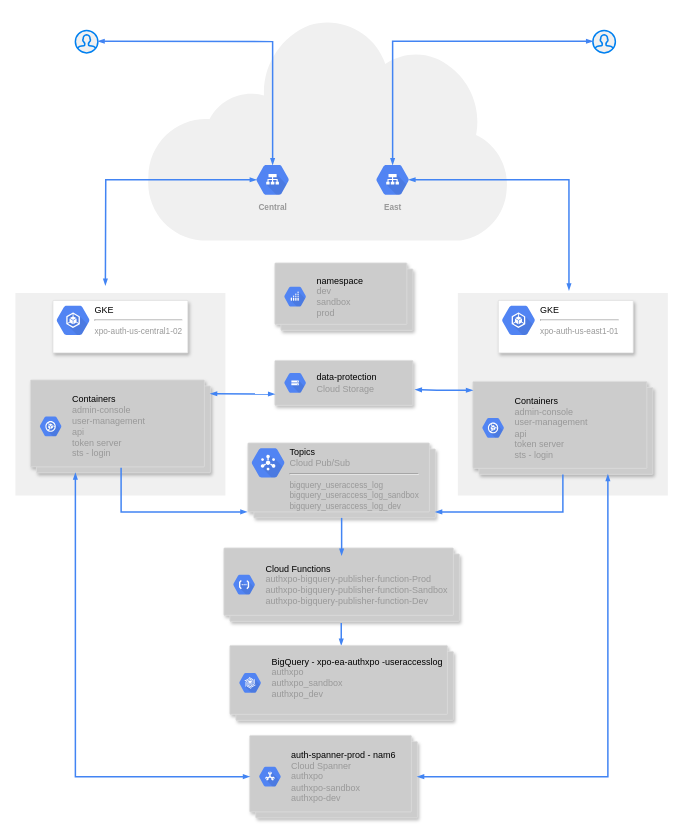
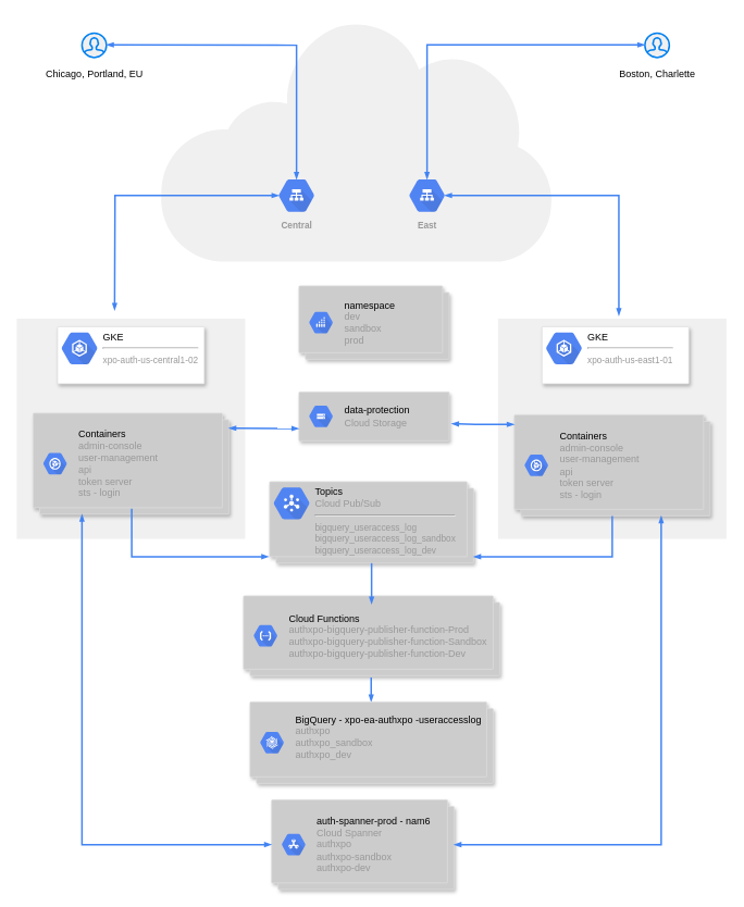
  <mxCell id="0" />
  <mxCell id="1" parent="0" />
  <mxCell id="2" value="" style="aspect=fixed;pointerEvents=1;shadow=0;dashed=0;html=1;strokeColor=none;labelPosition=center;verticalLabelPosition=bottom;verticalAlign=top;align=center;shape=mxgraph.mscae.enterprise.internet;fillColor=#F0F0F0;" vertex="1" parent="1"><mxGeometry x="194" width="483.87" height="300" as="geometry" y="20" /></mxCell>
  <mxCell id="3" value="" style="html=1;verticalLabelPosition=bottom;align=center;labelBackgroundColor=#ffffff;verticalAlign=top;strokeWidth=2;strokeColor=#0080F0;shadow=0;dashed=0;shape=mxgraph.ios7.icons.user;fillColor=#F0F0F0;" vertex="1" parent="1"><mxGeometry x="100" y="40" width="30" height="30" as="geometry" /></mxCell>
+ <mxCell id="4" value="Chicago, Portland, EU" style="text;html=1;align=center;verticalAlign=middle;resizable=0;points=[];autosize=1;" vertex="1" parent="1"><mxGeometry x="50" y="80" width="130" height="20" as="geometry" /></mxCell>
  <mxCell id="5" value="" style="html=1;verticalLabelPosition=bottom;align=center;labelBackgroundColor=#ffffff;verticalAlign=top;strokeWidth=2;strokeColor=#0080F0;shadow=0;dashed=0;shape=mxgraph.ios7.icons.user;fillColor=#F0F0F0;" vertex="1" parent="1"><mxGeometry x="790" y="40" width="30" height="30" as="geometry" /></mxCell>
+ <mxCell id="6" value="Boston, Charlette" style="text;html=1;align=center;verticalAlign=middle;resizable=0;points=[];autosize=1;" vertex="1" parent="1"><mxGeometry x="750" y="80" width="110" height="20" as="geometry" /></mxCell>
  <mxCell id="7" value="Central" style="html=1;fillColor=#5184F3;strokeColor=none;verticalAlign=top;labelPosition=center;verticalLabelPosition=bottom;align=center;spacingTop=-6;fontSize=11;fontStyle=1;fontColor=#999999;shape=mxgraph.gcp2.hexIcon;prIcon=cloud_load_balancing" vertex="1" parent="1"><mxGeometry x="330" y="210" width="66" height="58.5" as="geometry" /></mxCell>
  <mxCell id="8" value="East" style="html=1;fillColor=#5184F3;strokeColor=none;verticalAlign=top;labelPosition=center;verticalLabelPosition=bottom;align=center;spacingTop=-6;fontSize=11;fontStyle=1;fontColor=#999999;shape=mxgraph.gcp2.hexIcon;prIcon=cloud_load_balancing" vertex="1" parent="1"><mxGeometry x="490" y="210" width="66" height="58.5" as="geometry" /></mxCell>
  <mxCell id="9" value="" style="edgeStyle=orthogonalEdgeStyle;fontSize=12;html=1;endArrow=blockThin;endFill=1;rounded=0;strokeWidth=2;endSize=4;startSize=4;dashed=0;strokeColor=#4284F3;entryX=0.5;entryY=0.16;entryDx=0;entryDy=0;entryPerimeter=0;startArrow=blockThin;startFill=1;" edge="1" parent="1" target="7"><mxGeometry width="100" relative="1" as="geometry"><mxPoint x="130" y="54.5" as="sourcePoint" /><mxPoint x="324" y="220" as="targetPoint" /></mxGeometry></mxCell>
  <mxCell id="10" value="" style="edgeStyle=orthogonalEdgeStyle;fontSize=12;html=1;endArrow=blockThin;endFill=1;rounded=0;strokeWidth=2;endSize=4;startSize=4;dashed=0;strokeColor=#4284F3;exitX=0;exitY=0.483;exitDx=0;exitDy=0;exitPerimeter=0;entryX=0.5;entryY=0.16;entryDx=0;entryDy=0;entryPerimeter=0;startArrow=blockThin;startFill=1;" edge="1" parent="1" source="5" target="8"><mxGeometry width="100" relative="1" as="geometry"><mxPoint x="580" y="54.5" as="sourcePoint" /><mxPoint x="680" y="54.5" as="targetPoint" /></mxGeometry></mxCell>
  <mxCell id="11" value="" style="verticalLabelPosition=bottom;verticalAlign=top;html=1;shape=mxgraph.basic.rect;fillColor2=none;strokeWidth=1;size=20;indent=5;fillColor=#F0F0F0;strokeColor=none;" vertex="1" parent="1"><mxGeometry x="20" y="390" width="280" height="270" as="geometry" /></mxCell>
  <mxCell id="12" value="" style="verticalLabelPosition=bottom;verticalAlign=top;html=1;shape=mxgraph.basic.rect;fillColor2=none;strokeWidth=1;size=20;indent=5;fillColor=#F0F0F0;strokeColor=none;" vertex="1" parent="1"><mxGeometry x="610" y="390" width="280" height="270" as="geometry" /></mxCell>
  <mxCell id="13" value="" style="edgeStyle=orthogonalEdgeStyle;fontSize=12;html=1;endArrow=blockThin;endFill=1;rounded=0;strokeWidth=2;endSize=4;startSize=4;dashed=0;strokeColor=#4284F3;exitX=0.175;exitY=0.5;exitDx=0;exitDy=0;exitPerimeter=0;startArrow=blockThin;startFill=1;" edge="1" parent="1" source="7"><mxGeometry width="100" relative="1" as="geometry"><mxPoint x="40" y="280" as="sourcePoint" /><mxPoint x="140" y="380" as="targetPoint" /></mxGeometry></mxCell>
  <mxCell id="14" value="" style="edgeStyle=orthogonalEdgeStyle;fontSize=12;html=1;endArrow=blockThin;endFill=1;rounded=0;strokeWidth=2;endSize=4;startSize=4;dashed=0;strokeColor=#4284F3;exitX=0.825;exitY=0.5;exitDx=0;exitDy=0;exitPerimeter=0;entryX=0.529;entryY=-0.013;entryDx=0;entryDy=0;entryPerimeter=0;startArrow=blockThin;startFill=1;" edge="1" parent="1" source="8" target="12"><mxGeometry width="100" relative="1" as="geometry"><mxPoint x="700" y="240" as="sourcePoint" /><mxPoint x="800" y="240" as="targetPoint" /></mxGeometry></mxCell>
  <mxCell id="15" value="" style="strokeColor=#dddddd;shadow=1;strokeWidth=1;rounded=1;absoluteArcSize=1;arcSize=2;fillColor=#FFFFFF;" vertex="1" parent="1"><mxGeometry x="70" y="400" width="180" height="70" as="geometry" /></mxCell>
  <mxCell id="16" value="&lt;font color=&quot;#000000&quot;&gt;GKE&lt;/font&gt;&lt;br&gt;&lt;hr&gt;&lt;span style=&quot;font-size: 11px&quot;&gt;xpo-auth-us-central1-02&lt;/span&gt;" style="dashed=0;connectable=0;html=1;fillColor=#5184F3;strokeColor=none;shape=mxgraph.gcp2.container_engine;part=1;labelPosition=right;verticalLabelPosition=middle;align=left;verticalAlign=top;spacingLeft=5;fontColor=#999999;fontSize=12;spacingTop=-8;" vertex="1" parent="15"><mxGeometry width="44" height="39" relative="1" as="geometry"><mxPoint x="5" y="7" as="offset" /></mxGeometry></mxCell>
  <mxCell id="17" value="" style="strokeColor=#dddddd;shadow=1;strokeWidth=1;rounded=1;absoluteArcSize=1;arcSize=2;fillColor=#FFFFFF;" vertex="1" parent="1"><mxGeometry x="663.87" y="400" width="180" height="70" as="geometry" /></mxCell>
  <mxCell id="18" value="&lt;font color=&quot;#000000&quot;&gt;GKE&lt;/font&gt;&lt;br&gt;&lt;hr&gt;&lt;span style=&quot;font-size: 11px&quot;&gt;xpo-auth-us-east1-01&lt;/span&gt;" style="dashed=0;connectable=0;html=1;fillColor=#5184F3;strokeColor=none;shape=mxgraph.gcp2.container_engine;part=1;labelPosition=right;verticalLabelPosition=middle;align=left;verticalAlign=top;spacingLeft=5;fontColor=#999999;fontSize=12;spacingTop=-8;" vertex="1" parent="17"><mxGeometry width="44" height="39" relative="1" as="geometry"><mxPoint x="5" y="7" as="offset" /></mxGeometry></mxCell>
  <mxCell id="19" value="" style="shape=mxgraph.gcp2.doubleRect;strokeColor=#dddddd;shadow=1;strokeWidth=1;fillColor=#CCCCCC;" vertex="1" parent="1"><mxGeometry x="332.47" y="980" width="223.53" height="110" as="geometry" /></mxCell>
  <mxCell id="20" value="&lt;font color=&quot;#000000&quot;&gt;auth-spanner-prod - nam6&lt;/font&gt;&lt;br&gt;Cloud Spanner&lt;br&gt;authxpo&lt;br&gt;authxpo-sandbox&lt;br&gt;authxpo-dev" style="dashed=0;connectable=0;html=1;fillColor=#5184F3;strokeColor=none;shape=mxgraph.gcp2.hexIcon;prIcon=cloud_spanner;part=1;labelPosition=right;verticalLabelPosition=middle;align=left;verticalAlign=middle;spacingLeft=5;fontColor=#999999;fontSize=12;" vertex="1" parent="19"><mxGeometry y="0.5" width="44" height="39" relative="1" as="geometry"><mxPoint x="5" y="-19.5" as="offset" /></mxGeometry></mxCell>
  <mxCell id="21" value="" style="shape=mxgraph.gcp2.doubleRect;strokeColor=#dddddd;shadow=1;strokeWidth=1;fillColor=#CCCCCC;" vertex="1" parent="1"><mxGeometry x="40" y="506" width="240" height="124" as="geometry" /></mxCell>
  <mxCell id="22" value="&lt;font color=&quot;#000000&quot;&gt;Containers&lt;/font&gt;&lt;br&gt;admin-console&lt;br&gt;user-management&lt;br&gt;api&lt;br&gt;token server&lt;br&gt;sts - login" style="dashed=0;connectable=0;html=1;fillColor=#5184F3;strokeColor=none;shape=mxgraph.gcp2.hexIcon;prIcon=container_optimized_os;part=1;labelPosition=right;verticalLabelPosition=middle;align=left;verticalAlign=middle;spacingLeft=5;fontColor=#999999;fontSize=12;" vertex="1" parent="21"><mxGeometry y="0.5" width="44" height="39" relative="1" as="geometry"><mxPoint x="5" y="-19.5" as="offset" /></mxGeometry></mxCell>
  <mxCell id="23" value="" style="shape=mxgraph.gcp2.doubleRect;strokeColor=#dddddd;shadow=1;strokeWidth=1;fillColor=#CCCCCC;" vertex="1" parent="1"><mxGeometry x="630" y="508" width="240" height="124" as="geometry" /></mxCell>
  <mxCell id="24" value="&lt;font color=&quot;#000000&quot;&gt;Containers&lt;/font&gt;&lt;br&gt;admin-console&lt;br&gt;user-management&lt;br&gt;api&lt;br&gt;token server&lt;br&gt;sts - login" style="dashed=0;connectable=0;html=1;fillColor=#5184F3;strokeColor=none;shape=mxgraph.gcp2.hexIcon;prIcon=container_optimized_os;part=1;labelPosition=right;verticalLabelPosition=middle;align=left;verticalAlign=middle;spacingLeft=5;fontColor=#999999;fontSize=12;" vertex="1" parent="23"><mxGeometry y="0.5" width="44" height="39" relative="1" as="geometry"><mxPoint x="5" y="-19.5" as="offset" /></mxGeometry></mxCell>
  <mxCell id="25" value="" style="strokeColor=#dddddd;shadow=1;strokeWidth=1;rounded=1;absoluteArcSize=1;arcSize=2;fillColor=#CCCCCC;" vertex="1" parent="1"><mxGeometry x="366" y="480" width="184" height="60" as="geometry" /></mxCell>
  <mxCell id="26" value="&lt;font color=&quot;#000000&quot;&gt;data-protection&lt;/font&gt;&lt;br&gt;Cloud Storage" style="dashed=0;connectable=0;html=1;fillColor=#5184F3;strokeColor=none;shape=mxgraph.gcp2.hexIcon;prIcon=cloud_storage;part=1;labelPosition=right;verticalLabelPosition=middle;align=left;verticalAlign=middle;spacingLeft=5;fontColor=#999999;fontSize=12;" vertex="1" parent="25"><mxGeometry y="0.5" width="44" height="39" relative="1" as="geometry"><mxPoint x="5" y="-19.5" as="offset" /></mxGeometry></mxCell>
  <mxCell id="27" value="" style="shape=mxgraph.gcp2.doubleRect;strokeColor=#dddddd;shadow=1;strokeWidth=1;fillColor=#CCCCCC;" vertex="1" parent="1"><mxGeometry x="366" y="350" width="184" height="90" as="geometry" /></mxCell>
  <mxCell id="28" value="&lt;font color=&quot;#000000&quot;&gt;namespace&lt;/font&gt;&lt;br&gt;dev&lt;br&gt;sandbox&lt;br&gt;prod" style="dashed=0;connectable=0;html=1;fillColor=#5184F3;strokeColor=none;shape=mxgraph.gcp2.hexIcon;prIcon=api_monetization;part=1;labelPosition=right;verticalLabelPosition=middle;align=left;verticalAlign=middle;spacingLeft=5;fontColor=#999999;fontSize=12;" vertex="1" parent="27"><mxGeometry y="0.5" width="44" height="39" relative="1" as="geometry"><mxPoint x="5" y="-19.5" as="offset" /></mxGeometry></mxCell>
  <mxCell id="29" value="" style="shape=mxgraph.gcp2.doubleRect;strokeColor=#dddddd;shadow=1;strokeWidth=1;fillColor=#CCCCCC;" vertex="1" parent="1"><mxGeometry x="330" y="590" width="250" height="100" as="geometry" /></mxCell>
  <mxCell id="30" value="&lt;font color=&quot;#000000&quot;&gt;Topics&lt;/font&gt;&lt;br&gt;Cloud Pub/Sub&lt;hr&gt;&lt;span style=&quot;font-size: 11px&quot;&gt;bigquery_useraccess_log&lt;br&gt;&lt;/span&gt;&lt;span style=&quot;font-size: 11px&quot;&gt;bigquery_useraccess_log_sandbox&lt;br&gt;&lt;/span&gt;&lt;span style=&quot;font-size: 11px&quot;&gt;bigquery_useraccess_log_dev&lt;/span&gt;" style="dashed=0;connectable=0;html=1;fillColor=#5184F3;strokeColor=none;shape=mxgraph.gcp2.cloud_pubsub;part=1;labelPosition=right;verticalLabelPosition=middle;align=left;verticalAlign=top;spacingLeft=5;fontColor=#999999;fontSize=12;spacingTop=-8;" vertex="1" parent="29"><mxGeometry width="44" height="39" relative="1" as="geometry"><mxPoint x="5" y="7" as="offset" /></mxGeometry></mxCell>
  <mxCell id="31" value="" style="shape=mxgraph.gcp2.doubleRect;strokeColor=#dddddd;shadow=1;strokeWidth=1;fillColor=#CCCCCC;" vertex="1" parent="1"><mxGeometry x="298" y="730" width="314" height="98" as="geometry" /></mxCell>
  <mxCell id="32" value="&lt;font color=&quot;#000000&quot;&gt;Cloud Functions&lt;br&gt;&lt;/font&gt;authxpo-bigquery-publisher-function-Prod&lt;br&gt;authxpo-bigquery-publisher-function-Sandbox&lt;br&gt;authxpo-bigquery-publisher-function-Dev" style="dashed=0;connectable=0;html=1;fillColor=#5184F3;strokeColor=none;shape=mxgraph.gcp2.hexIcon;prIcon=cloud_functions;part=1;labelPosition=right;verticalLabelPosition=middle;align=left;verticalAlign=middle;spacingLeft=5;fontColor=#999999;fontSize=12;" vertex="1" parent="31"><mxGeometry y="0.5" width="44" height="39" relative="1" as="geometry"><mxPoint x="5" y="-19.5" as="offset" /></mxGeometry></mxCell>
  <mxCell id="33" value="" style="edgeStyle=orthogonalEdgeStyle;fontSize=12;html=1;endArrow=blockThin;endFill=1;rounded=0;strokeWidth=2;endSize=4;startSize=4;dashed=0;strokeColor=#4284F3;entryX=0;entryY=0.75;entryDx=0;entryDy=0;startArrow=blockThin;startFill=1;" edge="1" parent="1" target="25"><mxGeometry width="100" relative="1" as="geometry"><mxPoint x="280" y="524.5" as="sourcePoint" /><mxPoint x="340" y="525" as="targetPoint" /><Array as="points" /></mxGeometry></mxCell>
  <mxCell id="34" value="" style="edgeStyle=orthogonalEdgeStyle;fontSize=12;html=1;endArrow=blockThin;endFill=1;rounded=0;strokeWidth=2;endSize=4;startSize=4;dashed=0;strokeColor=#4284F3;exitX=0.071;exitY=0.481;exitDx=0;exitDy=0;exitPerimeter=0;startArrow=blockThin;startFill=1;" edge="1" parent="1" source="12"><mxGeometry width="100" relative="1" as="geometry"><mxPoint x="410" y="710" as="sourcePoint" /><mxPoint x="553" y="519" as="targetPoint" /><Array as="points"><mxPoint x="582" y="520" /></Array></mxGeometry></mxCell>
  <mxCell id="35" value="" style="edgeStyle=orthogonalEdgeStyle;fontSize=12;html=1;endArrow=blockThin;endFill=1;rounded=0;strokeWidth=2;endSize=4;startSize=4;dashed=0;strokeColor=#4284F3;exitX=0.504;exitY=0.944;exitDx=0;exitDy=0;exitPerimeter=0;entryX=-0.004;entryY=0.92;entryDx=0;entryDy=0;entryPerimeter=0;" edge="1" parent="1" source="21" target="29"><mxGeometry width="100" relative="1" as="geometry"><mxPoint x="160" y="680" as="sourcePoint" /><mxPoint x="260" y="680" as="targetPoint" /><Array as="points"><mxPoint x="161" y="682" /></Array></mxGeometry></mxCell>
  <mxCell id="36" value="" style="edgeStyle=orthogonalEdgeStyle;fontSize=12;html=1;endArrow=blockThin;endFill=1;rounded=0;strokeWidth=2;endSize=4;startSize=4;dashed=0;strokeColor=#4284F3;exitX=0.5;exitY=1;exitDx=0;exitDy=0;entryX=1;entryY=0.92;entryDx=0;entryDy=0;entryPerimeter=0;" edge="1" parent="1" source="23" target="29"><mxGeometry width="100" relative="1" as="geometry"><mxPoint x="743.87" y="710" as="sourcePoint" /><mxPoint x="843.87" y="710" as="targetPoint" /></mxGeometry></mxCell>
  <mxCell id="37" value="" style="edgeStyle=orthogonalEdgeStyle;fontSize=12;html=1;endArrow=blockThin;endFill=1;rounded=0;strokeWidth=2;endSize=4;startSize=4;dashed=0;strokeColor=#4284F3;exitX=0.5;exitY=1;exitDx=0;exitDy=0;" edge="1" parent="1" source="29"><mxGeometry width="100" relative="1" as="geometry"><mxPoint x="410" y="710" as="sourcePoint" /><mxPoint x="455" y="740" as="targetPoint" /></mxGeometry></mxCell>
  <mxCell id="38" value="" style="edgeStyle=orthogonalEdgeStyle;fontSize=12;html=1;endArrow=blockThin;endFill=1;rounded=0;strokeWidth=2;endSize=4;startSize=4;dashed=0;strokeColor=#4284F3;exitX=0.5;exitY=1;exitDx=0;exitDy=0;" edge="1" parent="1" target="41"><mxGeometry width="100" relative="1" as="geometry"><mxPoint x="454.5" y="830" as="sourcePoint" /><mxPoint x="454.5" y="880" as="targetPoint" /></mxGeometry></mxCell>
  <mxCell id="39" value="" style="edgeStyle=orthogonalEdgeStyle;fontSize=12;html=1;endArrow=blockThin;endFill=1;rounded=0;strokeWidth=2;endSize=4;startSize=4;dashed=0;strokeColor=#4284F3;exitX=0.25;exitY=1;exitDx=0;exitDy=0;entryX=0;entryY=0.5;entryDx=0;entryDy=0;startArrow=blockThin;startFill=1;" edge="1" parent="1" source="21" target="19"><mxGeometry width="100" relative="1" as="geometry"><mxPoint x="130" y="730" as="sourcePoint" /><mxPoint x="230" y="730" as="targetPoint" /></mxGeometry></mxCell>
  <mxCell id="40" value="" style="edgeStyle=orthogonalEdgeStyle;fontSize=12;html=1;endArrow=blockThin;endFill=1;rounded=0;strokeWidth=2;endSize=4;startSize=4;dashed=0;strokeColor=#4284F3;exitX=0.75;exitY=1;exitDx=0;exitDy=0;entryX=1;entryY=0.5;entryDx=0;entryDy=0;startArrow=blockThin;startFill=1;" edge="1" parent="1" source="23" target="19"><mxGeometry width="100" relative="1" as="geometry"><mxPoint x="630" y="890" as="sourcePoint" /><mxPoint x="730" y="890" as="targetPoint" /></mxGeometry></mxCell>
  <mxCell id="41" value="" style="shape=mxgraph.gcp2.doubleRect;strokeColor=#dddddd;shadow=1;strokeWidth=1;fillColor=#CCCCCC;" vertex="1" parent="1"><mxGeometry x="306" y="860" width="298" height="100" as="geometry" /></mxCell>
  <mxCell id="42" value="&lt;font color=&quot;#000000&quot;&gt;BigQuery - xpo-ea-authxpo -useraccesslog&lt;/font&gt;&lt;br&gt;authxpo&lt;br&gt;authxpo_sandbox&lt;br&gt;authxpo_dev&lt;br&gt;&lt;br&gt;" style="dashed=0;connectable=0;html=1;fillColor=#5184F3;strokeColor=none;shape=mxgraph.gcp2.hexIcon;prIcon=cloud_bigtable;part=1;labelPosition=right;verticalLabelPosition=middle;align=left;verticalAlign=middle;spacingLeft=5;fontColor=#999999;fontSize=12;" vertex="1" parent="41"><mxGeometry y="0.5" width="44" height="39" relative="1" as="geometry"><mxPoint x="5" y="-19.5" as="offset" /></mxGeometry></mxCell>
